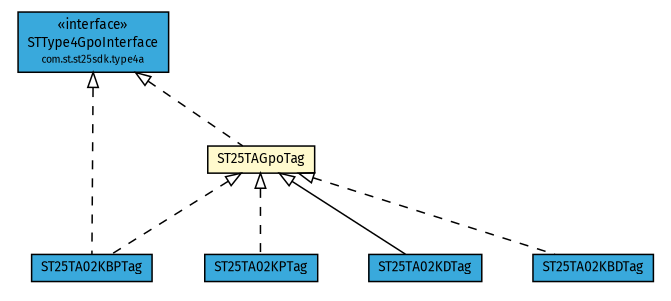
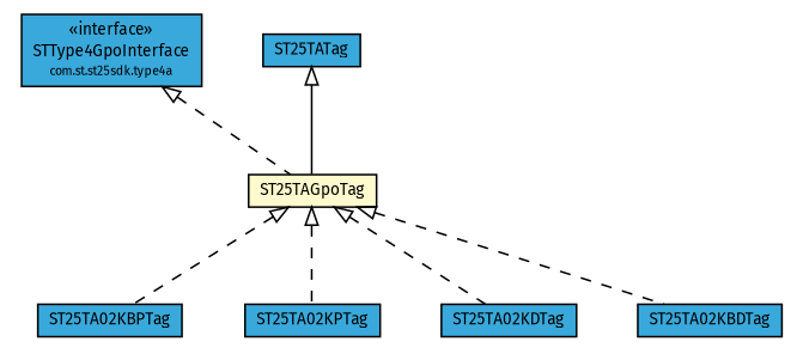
  digraph {
    fontname="Fira Sans"
    nodesep=0.25
    ranksep=0.5
    node [fontcolor=black fontname="Fira Sans" fontsize=9.0 shape=plaintext]
    edge [arrowtail=empty dir=back fontname="Fira Sans" fontsize=10 headport=p labelfontname=arial labelfontsize=10 style=dashed tailport=p]
    n1 [label=<<table title="com.st.st25sdk.type4a.STType4GpoInterface" border="0" cellborder="1" cellspacing="0" cellpadding="2" port="p" bgcolor="#39a9dc" href="../STType4GpoInterface.html"> 		<tr><td><table border="0" cellspacing="0" cellpadding="1"> <tr><td align="center" balign="center"> &#171;interface&#187; </td></tr> <tr><td align="center" balign="center"> STType4GpoInterface </td></tr> <tr><td align="center" balign="center"><font point-size="7.0"> com.st.st25sdk.type4a </font></td></tr> 		</table></td></tr> 		</table>>]
    n2 [label=<<table title="com.st.st25sdk.type4a.st25ta.ST25TAGpoTag" border="0" cellborder="1" cellspacing="0" cellpadding="2" port="p" bgcolor="lemonChiffon" href="./ST25TAGpoTag.html"> 		<tr><td><table border="0" cellspacing="0" cellpadding="1"> <tr><td align="center" balign="center"> ST25TAGpoTag </td></tr> 		</table></td></tr> 		</table>>]
    n3 [label=<<table title="com.st.st25sdk.type4a.st25ta.ST25TA02KBPTag" border="0" cellborder="1" cellspacing="0" cellpadding="2" port="p" bgcolor="#39a9dc" href="./ST25TA02KBPTag.html"> 		<tr><td><table border="0" cellspacing="0" cellpadding="1"> <tr><td align="center" balign="center"> ST25TA02KBPTag </td></tr> 		</table></td></tr> 		</table>>]
    n4 [label=<<table title="com.st.st25sdk.type4a.st25ta.ST25TA02KPTag" border="0" cellborder="1" cellspacing="0" cellpadding="2" port="p" bgcolor="#39a9dc" href="./ST25TA02KPTag.html"> 		<tr><td><table border="0" cellspacing="0" cellpadding="1"> <tr><td align="center" balign="center"> ST25TA02KPTag </td></tr> 		</table></td></tr> 		</table>>]
    n5 [label=<<table title="com.st.st25sdk.type4a.st25ta.ST25TA02KDTag" border="0" cellborder="1" cellspacing="0" cellpadding="2" port="p" bgcolor="#39a9dc" href="./ST25TA02KDTag.html"> 		<tr><td><table border="0" cellspacing="0" cellpadding="1"> <tr><td align="center" balign="center"> ST25TA02KDTag </td></tr> 		</table></td></tr> 		</table>>]
    n6 [label=<<table title="com.st.st25sdk.type4a.st25ta.ST25TA02KBDTag" border="0" cellborder="1" cellspacing="0" cellpadding="2" port="p" bgcolor="#39a9dc" href="./ST25TA02KBDTag.html"> 		<tr><td><table border="0" cellspacing="0" cellpadding="1"> <tr><td align="center" balign="center"> ST25TA02KBDTag </td></tr> 		</table></td></tr> 		</table>>]
+   n7 [label=<<table title="com.st.st25sdk.type4a.st25ta.ST25TATag" border="0" cellborder="1" cellspacing="0" cellpadding="2" port="p" bgcolor="#39a9dc" href="./ST25TATag.html"> 		<tr><td><table border="0" cellspacing="0" cellpadding="1"> <tr><td align="center" balign="center"> ST25TATag </td></tr> 		</table></td></tr> 		</table>>]
    n1 -> n2
-   n1 -> n3
    n2 -> n3
    n2 -> n4
-   n2 -> n5 [style=""]
+   n2 -> n5
    n2 -> n6
+   n7 -> n2 [style=""]
  }
